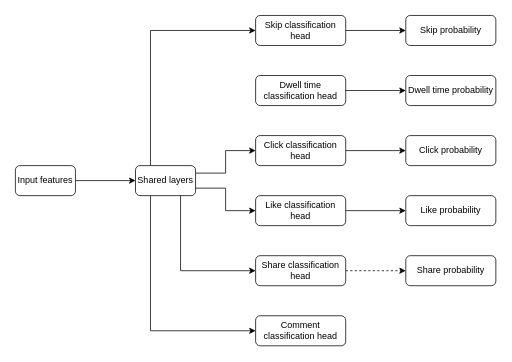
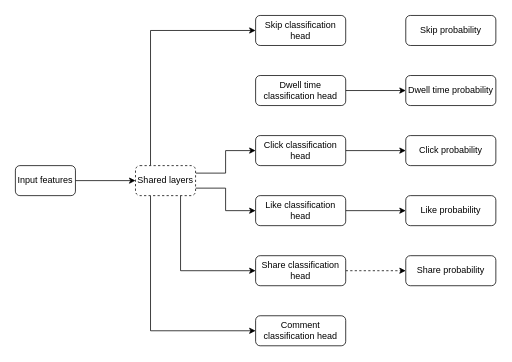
  <mxCell id="0" />
  <mxCell id="1" parent="0" />
  <mxCell id="2" style="edgeStyle=orthogonalEdgeStyle;rounded=0;orthogonalLoop=1;jettySize=auto;html=1;exitX=1;exitY=0.5;exitDx=0;exitDy=0;" parent="1" source="3" target="9" edge="1"><mxGeometry relative="1" as="geometry" /></mxCell>
  <mxCell id="3" value="Input features" style="rounded=1;whiteSpace=wrap;html=1;" parent="1" vertex="1"><mxGeometry x="20" y="220" width="80" height="40" as="geometry" /></mxCell>
  <mxCell id="4" style="edgeStyle=orthogonalEdgeStyle;rounded=0;orthogonalLoop=1;jettySize=auto;html=1;exitX=0.25;exitY=0;exitDx=0;exitDy=0;entryX=0;entryY=0.5;entryDx=0;entryDy=0;" parent="1" source="9" target="11" edge="1"><mxGeometry relative="1" as="geometry" /></mxCell>
  <mxCell id="5" style="edgeStyle=orthogonalEdgeStyle;rounded=0;orthogonalLoop=1;jettySize=auto;html=1;exitX=0.25;exitY=1;exitDx=0;exitDy=0;entryX=0;entryY=0.5;entryDx=0;entryDy=0;" parent="1" source="9" target="20" edge="1"><mxGeometry relative="1" as="geometry" /></mxCell>
  <mxCell id="6" style="edgeStyle=orthogonalEdgeStyle;rounded=0;orthogonalLoop=1;jettySize=auto;html=1;exitX=0.75;exitY=1;exitDx=0;exitDy=0;entryX=0;entryY=0.5;entryDx=0;entryDy=0;" parent="1" source="9" target="19" edge="1"><mxGeometry relative="1" as="geometry" /></mxCell>
  <mxCell id="7" style="edgeStyle=orthogonalEdgeStyle;rounded=0;orthogonalLoop=1;jettySize=auto;html=1;exitX=1;exitY=0.25;exitDx=0;exitDy=0;entryX=0;entryY=0.5;entryDx=0;entryDy=0;" parent="1" source="9" target="15" edge="1"><mxGeometry relative="1" as="geometry" /></mxCell>
  <mxCell id="8" style="edgeStyle=orthogonalEdgeStyle;rounded=0;orthogonalLoop=1;jettySize=auto;html=1;exitX=1;exitY=0.75;exitDx=0;exitDy=0;entryX=0;entryY=0.5;entryDx=0;entryDy=0;" parent="1" source="9" target="17" edge="1"><mxGeometry relative="1" as="geometry" /></mxCell>
- <mxCell id="9" value="Shared layers" style="rounded=1;whiteSpace=wrap;html=1;" parent="1" vertex="1"><mxGeometry x="180" y="220" width="80" height="40" as="geometry" /></mxCell>
- <mxCell id="10" style="edgeStyle=orthogonalEdgeStyle;rounded=0;orthogonalLoop=1;jettySize=auto;html=1;exitX=1;exitY=0.5;exitDx=0;exitDy=0;" parent="1" source="11" target="21" edge="1"><mxGeometry relative="1" as="geometry" /></mxCell>
+ <mxCell id="9" value="Shared layers" style="rounded=1;whiteSpace=wrap;html=1;dashed=1;" parent="1" vertex="1"><mxGeometry x="180" y="220" width="80" height="40" as="geometry" /></mxCell>
  <mxCell id="11" value="Skip classification head" style="rounded=1;whiteSpace=wrap;html=1;" parent="1" vertex="1"><mxGeometry x="340" y="20" width="120" height="40" as="geometry" /></mxCell>
  <mxCell id="12" style="edgeStyle=orthogonalEdgeStyle;rounded=0;orthogonalLoop=1;jettySize=auto;html=1;exitX=1;exitY=0.5;exitDx=0;exitDy=0;" parent="1" source="13" target="22" edge="1"><mxGeometry relative="1" as="geometry" /></mxCell>
  <mxCell id="13" value="Dwell time classification head" style="rounded=1;whiteSpace=wrap;html=1;" parent="1" vertex="1"><mxGeometry x="340" y="100" width="120" height="40" as="geometry" /></mxCell>
  <mxCell id="14" style="edgeStyle=orthogonalEdgeStyle;rounded=0;orthogonalLoop=1;jettySize=auto;html=1;exitX=1;exitY=0.5;exitDx=0;exitDy=0;entryX=0;entryY=0.5;entryDx=0;entryDy=0;" parent="1" source="15" target="23" edge="1"><mxGeometry relative="1" as="geometry" /></mxCell>
  <mxCell id="15" value="Click classification head" style="rounded=1;whiteSpace=wrap;html=1;" parent="1" vertex="1"><mxGeometry x="340" y="180" width="120" height="40" as="geometry" /></mxCell>
  <mxCell id="16" style="edgeStyle=orthogonalEdgeStyle;rounded=0;orthogonalLoop=1;jettySize=auto;html=1;exitX=1;exitY=0.5;exitDx=0;exitDy=0;entryX=0;entryY=0.5;entryDx=0;entryDy=0;" parent="1" source="17" target="24" edge="1"><mxGeometry relative="1" as="geometry" /></mxCell>
  <mxCell id="17" value="Like classification head" style="rounded=1;whiteSpace=wrap;html=1;" parent="1" vertex="1"><mxGeometry x="340" y="260" width="120" height="40" as="geometry" /></mxCell>
  <mxCell id="18" style="edgeStyle=orthogonalEdgeStyle;rounded=0;orthogonalLoop=1;jettySize=auto;html=1;exitX=1;exitY=0.5;exitDx=0;exitDy=0;entryX=0;entryY=0.5;entryDx=0;entryDy=0;dashed=1;" parent="1" source="19" target="25" edge="1"><mxGeometry relative="1" as="geometry" /></mxCell>
  <mxCell id="19" value="Share classification head" style="rounded=1;whiteSpace=wrap;html=1;" parent="1" vertex="1"><mxGeometry x="340" y="340" width="120" height="40" as="geometry" /></mxCell>
  <mxCell id="20" value="Comment classification head" style="rounded=1;whiteSpace=wrap;html=1;" parent="1" vertex="1"><mxGeometry x="340" y="420" width="120" height="40" as="geometry" /></mxCell>
  <mxCell id="21" value="Skip probability" style="rounded=1;whiteSpace=wrap;html=1;" parent="1" vertex="1"><mxGeometry x="540" y="20" width="120" height="40" as="geometry" /></mxCell>
  <mxCell id="22" value="Dwell time probability" style="rounded=1;whiteSpace=wrap;html=1;" parent="1" vertex="1"><mxGeometry x="540" y="100" width="120" height="40" as="geometry" /></mxCell>
  <mxCell id="23" value="Click probability" style="rounded=1;whiteSpace=wrap;html=1;" parent="1" vertex="1"><mxGeometry x="540" y="180" width="120" height="40" as="geometry" /></mxCell>
  <mxCell id="24" value="Like probability" style="rounded=1;whiteSpace=wrap;html=1;" parent="1" vertex="1"><mxGeometry x="540" y="260" width="120" height="40" as="geometry" /></mxCell>
  <mxCell id="25" value="Share probability" style="rounded=1;whiteSpace=wrap;html=1;" parent="1" vertex="1"><mxGeometry x="540" y="340" width="120" height="40" as="geometry" /></mxCell>
